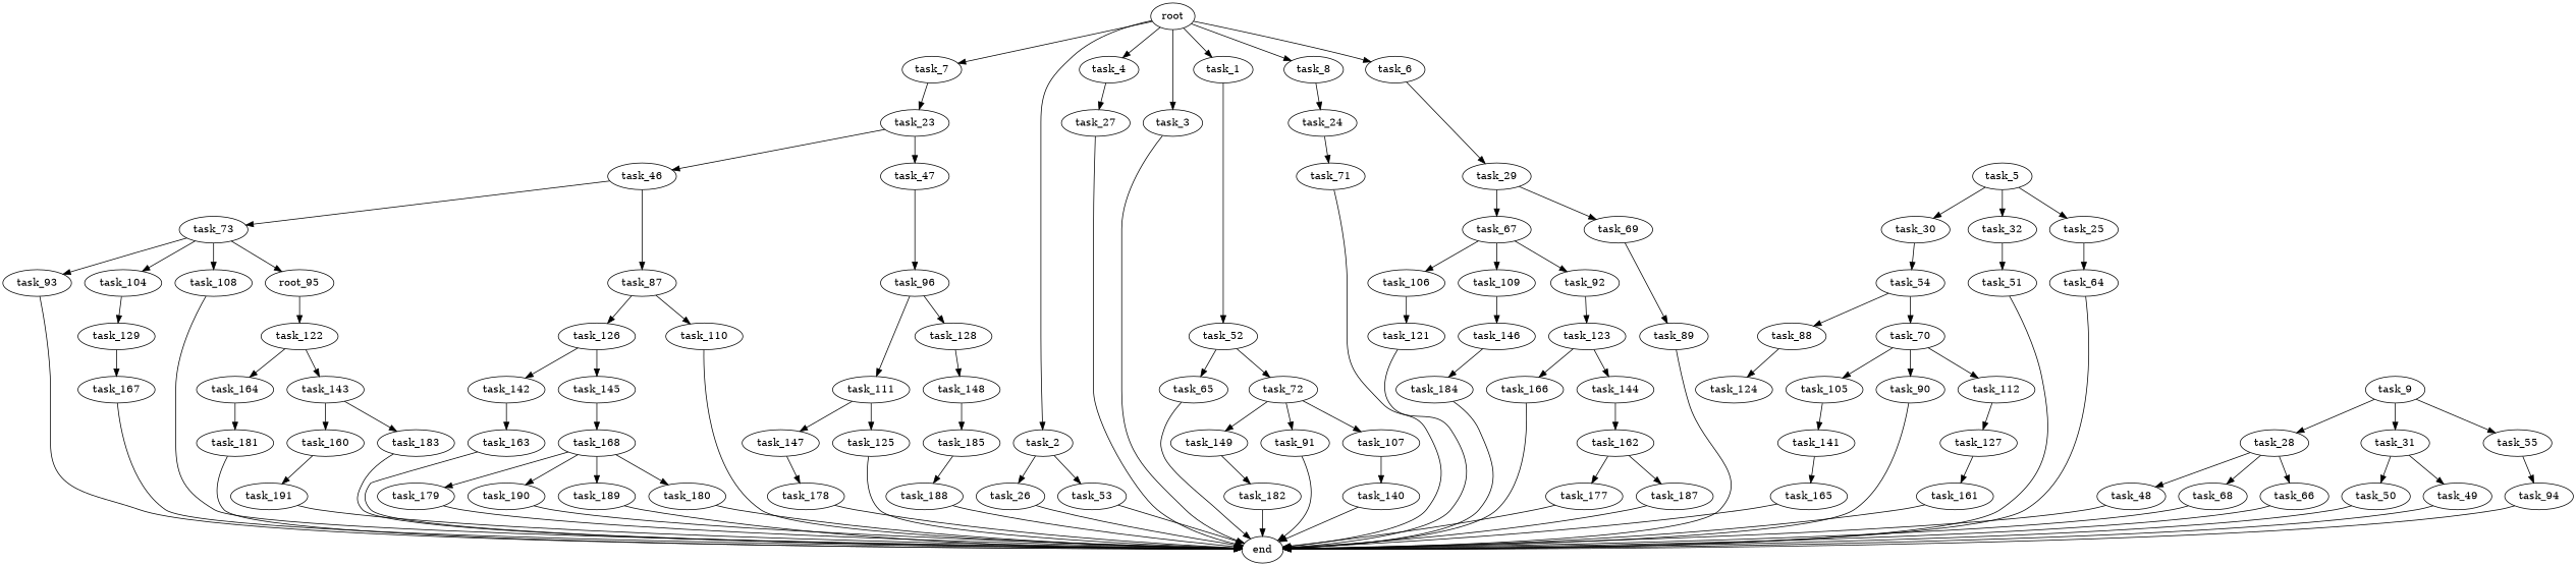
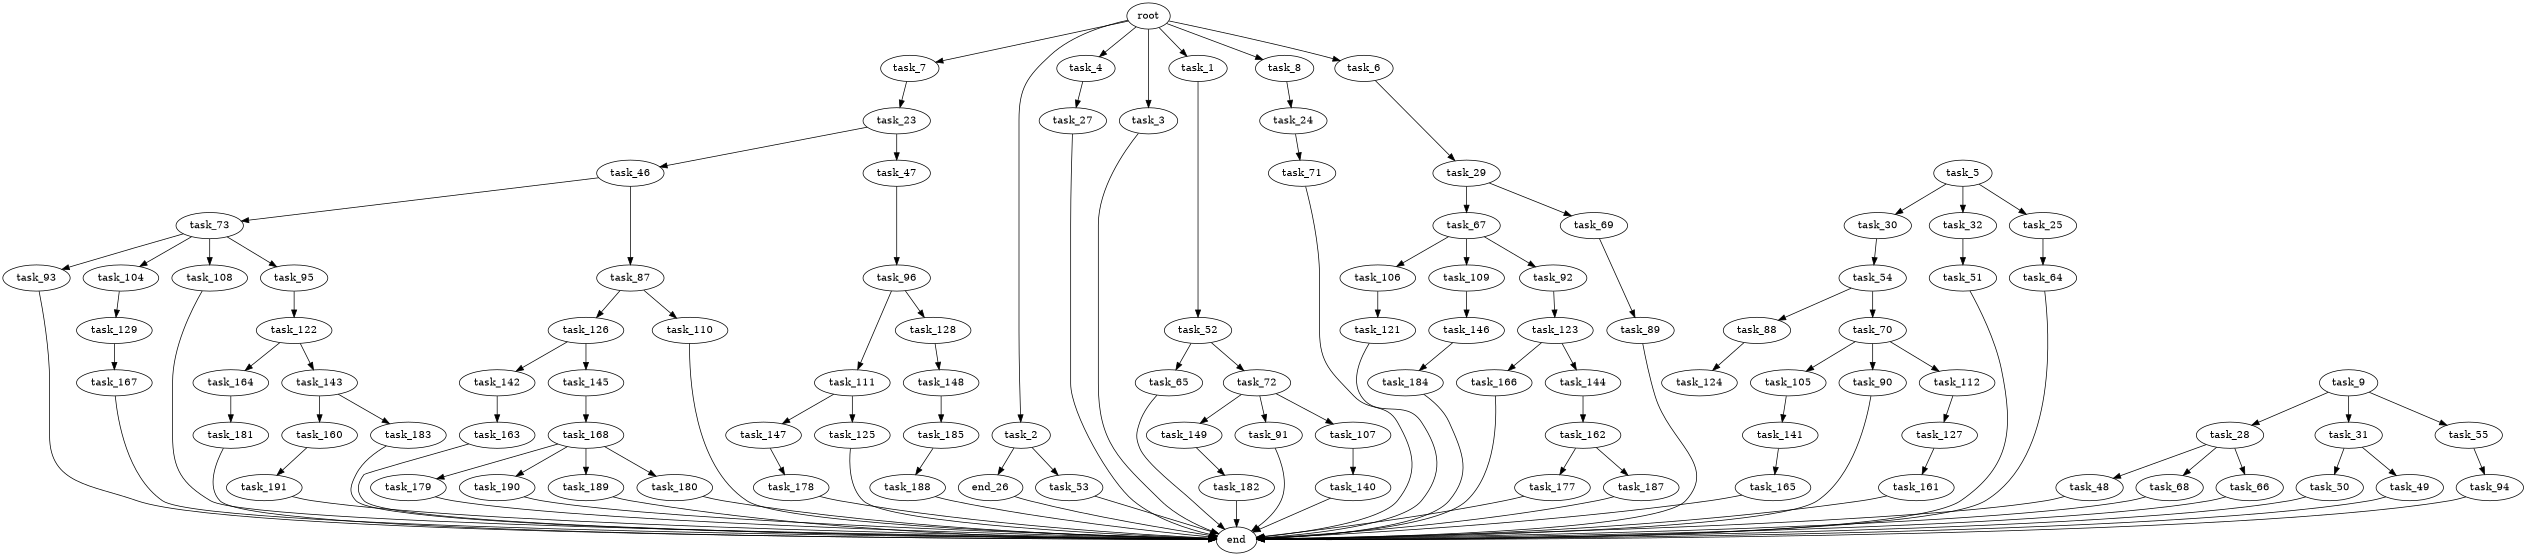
  digraph {
    task_65
    end
    task_162
    task_177
    task_187
    task_149
    task_182
    task_105
    task_141
    task_165
    task_72
    task_91
    task_107
    task_140
    task_54
    task_88
    task_70
    task_124
    task_90
    task_112
    task_166
    task_142
    task_163
    task_52
    task_144
    task_46
    task_73
    task_87
    task_93
    task_104
    task_108
-   task_95 [label=root_95]
+   task_95
    task_126
    task_110
    task_179
    task_164
    task_181
    task_28
    task_48
    task_68
    task_66
    task_50
    task_71
    task_31
    task_49
    task_146
    task_184
    task_106
    task_121
    task_27
    task_147
    task_178
    task_190
    task_111
    task_125
    task_122
    task_143
    task_160
    task_183
    task_145
    task_168
    task_7
    task_23
    task_47
    task_2
-   task_26
+   task_26 [label=end_26]
    task_53
    task_67
    task_109
    task_92
    task_123
    task_127
    task_161
    task_30
    task_191
    task_129
    task_167
    task_4
    task_96
    task_128
    task_148
    task_94
    task_89
    task_24
    task_9
    task_55
    task_32
    task_51
    task_3
    task_185
    task_188
    task_189
    task_1
    task_69
    task_5
    task_25
    task_64
    task_8
    task_29
    task_180
    root
    task_6
    task_65 -> end
    task_162 -> task_177
    task_162 -> task_187
    task_177 -> end
    task_187 -> end
    task_149 -> task_182
    task_182 -> end
    task_105 -> task_141
    task_141 -> task_165
    task_165 -> end
    task_72 -> task_149
    task_72 -> task_91
    task_72 -> task_107
    task_91 -> end
    task_107 -> task_140
    task_140 -> end
    task_54 -> task_88
    task_54 -> task_70
    task_88 -> task_124
    task_70 -> task_105
    task_70 -> task_90
    task_70 -> task_112
    task_90 -> end
    task_112 -> task_127
    task_166 -> end
    task_142 -> task_163
    task_163 -> end
    task_52 -> task_65
    task_52 -> task_72
    task_144 -> task_162
    task_46 -> task_73
    task_46 -> task_87
    task_73 -> task_93
    task_73 -> task_104
    task_73 -> task_108
    task_73 -> task_95
    task_87 -> task_126
    task_87 -> task_110
    task_93 -> end
    task_104 -> task_129
    task_108 -> end
    task_95 -> task_122
    task_126 -> task_142
    task_126 -> task_145
    task_110 -> end
    task_179 -> end
    task_164 -> task_181
    task_181 -> end
    task_28 -> task_48
    task_28 -> task_68
    task_28 -> task_66
    task_48 -> end
    task_68 -> end
    task_66 -> end
    task_50 -> end
    task_71 -> end
    task_31 -> task_50
    task_31 -> task_49
    task_49 -> end
    task_146 -> task_184
    task_184 -> end
    task_106 -> task_121
    task_121 -> end
    task_27 -> end
    task_147 -> task_178
    task_178 -> end
    task_190 -> end
    task_111 -> task_147
    task_111 -> task_125
    task_125 -> end
    task_122 -> task_164
    task_122 -> task_143
    task_143 -> task_160
    task_143 -> task_183
    task_160 -> task_191
    task_183 -> end
    task_145 -> task_168
    task_168 -> task_179
    task_168 -> task_190
    task_168 -> task_189
    task_168 -> task_180
    task_7 -> task_23
    task_23 -> task_46
    task_23 -> task_47
    task_47 -> task_96
    task_2 -> task_26
    task_2 -> task_53
    task_26 -> end
    task_53 -> end
    task_67 -> task_106
    task_67 -> task_109
    task_67 -> task_92
    task_109 -> task_146
    task_92 -> task_123
    task_123 -> task_166
    task_123 -> task_144
    task_127 -> task_161
    task_161 -> end
    task_30 -> task_54
    task_191 -> end
    task_129 -> task_167
    task_167 -> end
    task_4 -> task_27
    task_96 -> task_111
    task_96 -> task_128
    task_128 -> task_148
    task_148 -> task_185
    task_94 -> end
    task_89 -> end
    task_24 -> task_71
    task_9 -> task_28
    task_9 -> task_31
    task_9 -> task_55
    task_55 -> task_94
    task_32 -> task_51
    task_51 -> end
    task_3 -> end
    task_185 -> task_188
    task_188 -> end
    task_189 -> end
    task_1 -> task_52
    task_69 -> task_89
    task_5 -> task_30
    task_5 -> task_32
    task_5 -> task_25
    task_25 -> task_64
    task_64 -> end
    task_8 -> task_24
    task_29 -> task_67
    task_29 -> task_69
    task_180 -> end
    root -> task_7
    root -> task_2
    root -> task_4
    root -> task_3
    root -> task_1
    root -> task_8
    root -> task_6
    task_6 -> task_29
  }
